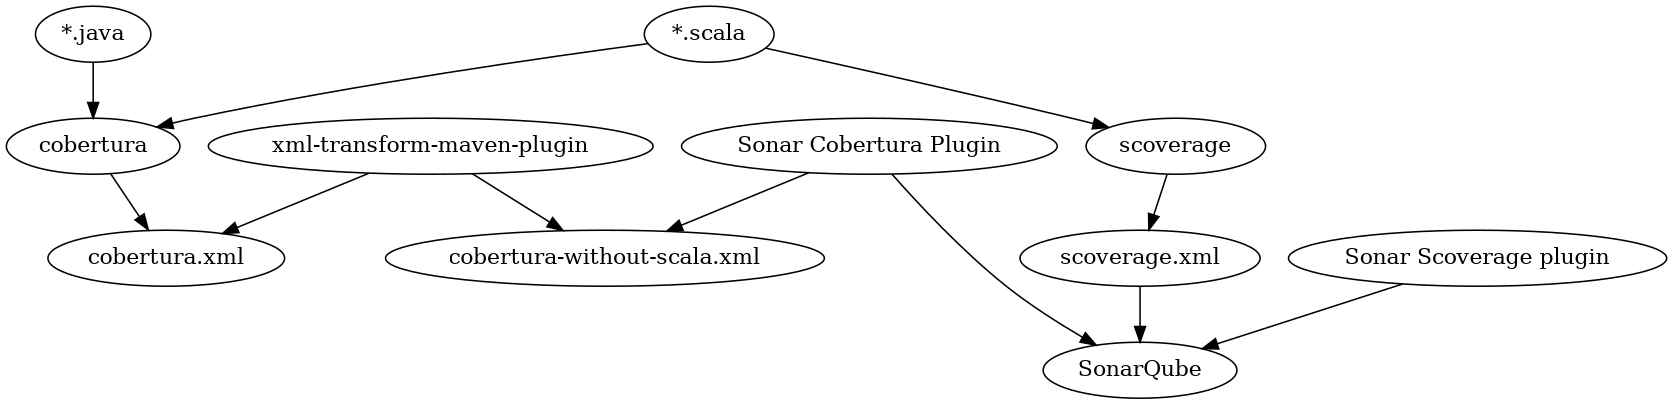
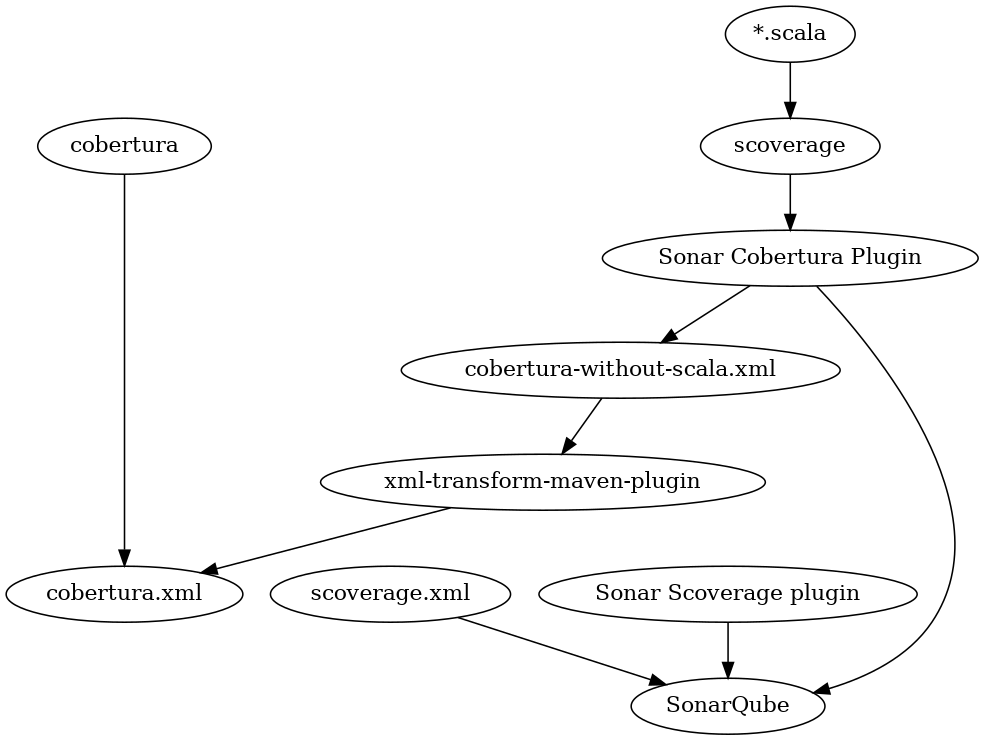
  digraph {
    cobertura
    scoverage
    "cobertura.xml"
    "scoverage.xml"
    SonarQube
-   "*.java"
    "*.scala"
    "xml-transform-maven-plugin"
    "cobertura-without-scala.xml"
    "Sonar Scoverage plugin"
    "Sonar Cobertura Plugin"
    subgraph sub_1 {
      rank=same
      cobertura
      scoverage
    }
    subgraph sub_2 {
      rank=same
      "cobertura.xml"
      "scoverage.xml"
    }
    cobertura -> "cobertura.xml"
-   scoverage -> "scoverage.xml"
+   scoverage -> "Sonar Cobertura Plugin"
    "scoverage.xml" -> SonarQube
-   "*.java" -> cobertura
-   "*.scala" -> cobertura
    "*.scala" -> scoverage
    "xml-transform-maven-plugin" -> "cobertura.xml"
-   "xml-transform-maven-plugin" -> "cobertura-without-scala.xml"
+   "cobertura-without-scala.xml" -> "xml-transform-maven-plugin"
    "Sonar Scoverage plugin" -> SonarQube
    "Sonar Cobertura Plugin" -> SonarQube
    "Sonar Cobertura Plugin" -> "cobertura-without-scala.xml"
  }
